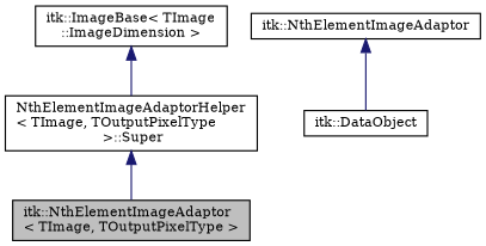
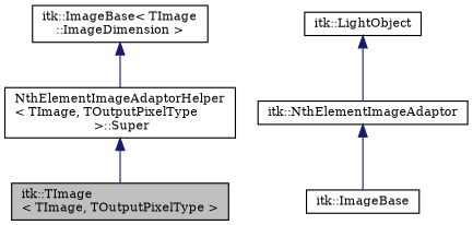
  digraph {
    fontname="DejaVu Serif"
    node [color=black fillcolor=white fontname="DejaVu Serif" fontsize=10 shape=record style=filled]
    edge [color=midnightblue dir=back fontname="DejaVu Serif" fontsize=10 labelfontname=Helvetica labelfontsize=10 style=solid]
-   n1 [fillcolor=grey75 fontcolor=black height=0.2 label="itk::NthElementImageAdaptor\l\< TImage, TOutputPixelType \>" width=0.4]
+   n1 [fillcolor=grey75 fontcolor=black height=0.2 label="itk::TImage\l\< TImage, TOutputPixelType \>" width=0.4]
    n2 [height=0.2 label="NthElementImageAdaptorHelper\l\< TImage, TOutputPixelType\l \>::Super" width=0.4]
    n3 [height=0.2 label="itk::ImageBase\< TImage\l::ImageDimension \>" width=0.4]
-   n4 [height=0.2 label="itk::DataObject" width=0.4]
+   n4 [height=0.2 label="itk::ImageBase" width=0.4]
    n5 [height=0.2 label="itk::NthElementImageAdaptor" width=0.4]
+   n6 [height=0.2 label="itk::LightObject" width=0.4]
    n2 -> n1
    n3 -> n2
    n5 -> n4
+   n6 -> n5
  }
